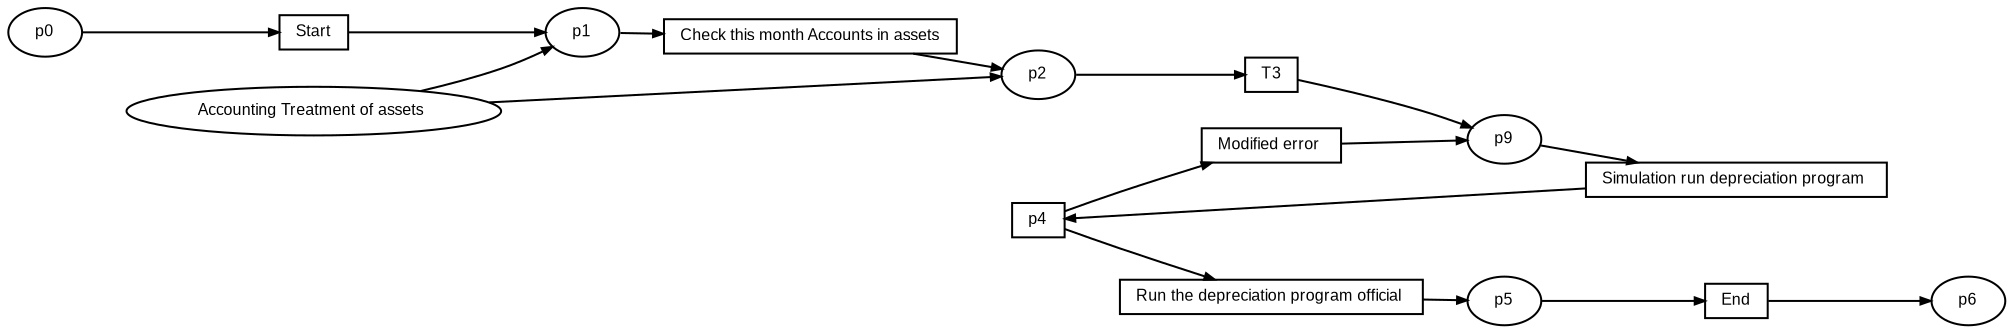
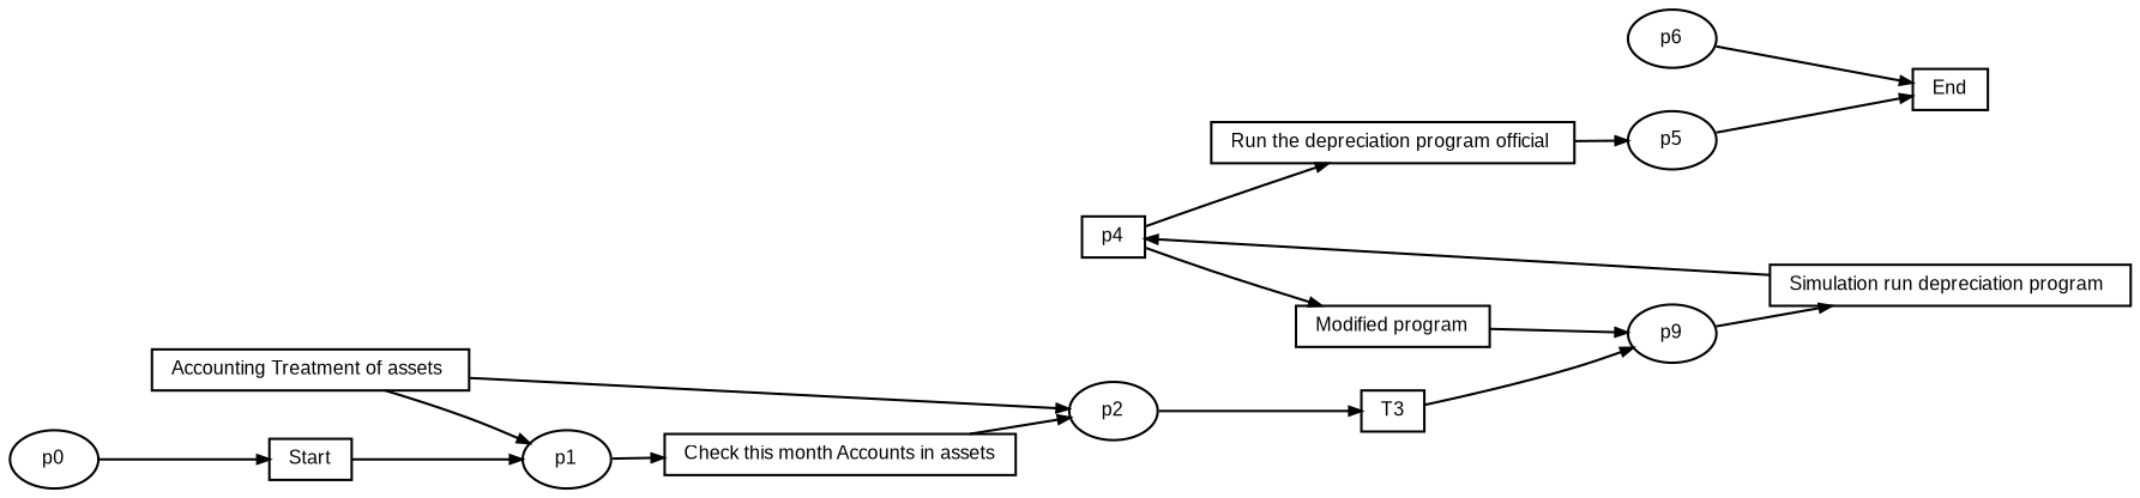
  digraph {
    fontname=Arial
    fontsize=8
    rankdir=LR
    ranksep=.3
    remincross=true
    node [fontname=Arial fontsize=8 shape=box]
    edge [arrowsize=0.5]
    n1 [height=.2 label=End width=.2]
    n2 [height=.2 label=p6 shape=oval width=.2]
    n3 [height=.2 label="Run the depreciation program official " width=.2]
    n4 [height=.2 label=p5 shape=oval width=.2]
-   n5 [height=.2 label="Modified error " width=.2]
+   n5 [height=.2 label="Modified program" width=.2]
    n6 [height=.2 label=p9 shape=oval width=.2]
    n7 [height=.2 label="Simulation run depreciation program " width=.2]
    n8 [height=.2 label=p4 width=.2]
    n9 [height=.2 label=T3 width=.2]
-   n10 [height=.2 label="Accounting Treatment of assets " shape=ellipse width=.2]
+   n10 [height=.2 label="Accounting Treatment of assets " width=.2]
    n11 [height=.2 label=p1 shape=oval width=.2]
    n12 [height=.2 label=p2 shape=oval width=.2]
    n13 [height=.2 label="Check this month Accounts in assets" width=.2]
    n14 [height=.2 label=Start width=.2]
    n15 [height=.2 label=p0 shape=oval width=.2]
-   n1 -> n2
+   n2 -> n1
    n3 -> n4
    n4 -> n1
    n5 -> n6
    n6 -> n7
    n7 -> n8
    n8 -> n3
    n8 -> n5
    n9 -> n6
    n10 -> n11
    n10 -> n12
    n11 -> n13
    n12 -> n9
    n13 -> n12
    n14 -> n11
    n15 -> n14
  }
